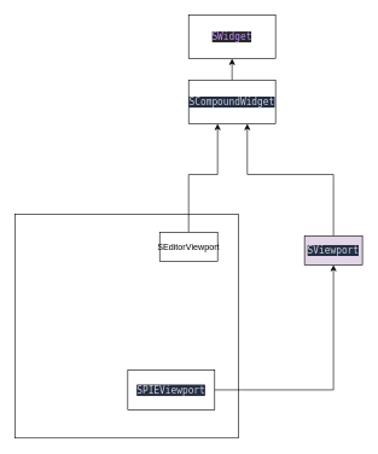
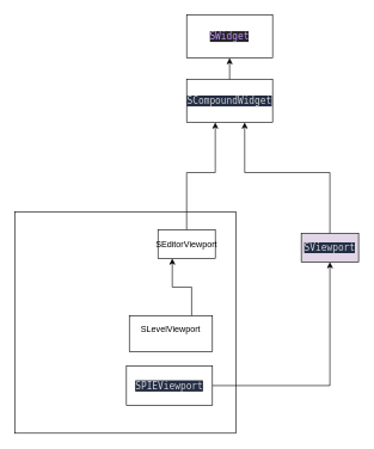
  <mxCell id="0" />
  <mxCell id="1" parent="0" />
  <mxCell id="2" value="" style="whiteSpace=wrap;html=1;aspect=fixed;rounded=0;" parent="1" vertex="1"><mxGeometry x="20" y="295" width="309" height="309" as="geometry" /></mxCell>
  <mxCell id="3" style="edgeStyle=orthogonalEdgeStyle;orthogonalLoop=1;jettySize=auto;html=1;exitX=0.5;exitY=0;exitDx=0;exitDy=0;rounded=0;" parent="1" source="4" edge="1"><mxGeometry relative="1" as="geometry"><mxPoint x="300" y="170" as="targetPoint" /><Array as="points"><mxPoint x="260" y="240" /><mxPoint x="300" y="240" /></Array></mxGeometry></mxCell>
  <mxCell id="4" value="SEditorViewport" style="rounded=0;" parent="1" vertex="1"><mxGeometry x="220" y="320" width="80" height="40" as="geometry" /></mxCell>
+ <mxCell id="5" style="edgeStyle=orthogonalEdgeStyle;orthogonalLoop=1;jettySize=auto;html=1;exitX=0.75;exitY=0;exitDx=0;exitDy=0;entryX=0.25;entryY=1;entryDx=0;entryDy=0;rounded=0;" parent="1" source="6" target="4" edge="1"><mxGeometry relative="1" as="geometry"><mxPoint x="290" y="360" as="targetPoint" /></mxGeometry></mxCell>
+ <mxCell id="6" value="SLevelViewport&#10;" style="rounded=0;" parent="1" vertex="1"><mxGeometry x="180" y="440" width="116" height="50" as="geometry" /></mxCell>
  <mxCell id="7" style="edgeStyle=orthogonalEdgeStyle;orthogonalLoop=1;jettySize=auto;html=1;exitX=0.5;exitY=0;exitDx=0;exitDy=0;rounded=0;" parent="1" source="8" edge="1"><mxGeometry relative="1" as="geometry"><mxPoint x="320" y="80" as="targetPoint" /></mxGeometry></mxCell>
  <mxCell id="8" value="&lt;pre style=&quot;background-color: #262626 ; color: #d0d0d0 ; font-family: &amp;#34;jetbrains mono&amp;#34; , monospace ; font-size: 9.8pt&quot;&gt;&lt;span style=&quot;background-color: #232e46&quot;&gt;SCompoundWidget&lt;/span&gt;&lt;/pre&gt;" style="whiteSpace=wrap;html=1;rounded=0;" parent="1" vertex="1"><mxGeometry x="260" y="110" width="120" height="60" as="geometry" /></mxCell>
  <mxCell id="9" style="edgeStyle=orthogonalEdgeStyle;orthogonalLoop=1;jettySize=auto;html=1;exitX=0.5;exitY=0;exitDx=0;exitDy=0;rounded=0;" parent="1" source="10" edge="1"><mxGeometry relative="1" as="geometry"><mxPoint x="380" y="310" as="sourcePoint" /><mxPoint x="341" y="170" as="targetPoint" /><Array as="points"><mxPoint x="460" y="240" /><mxPoint x="341" y="240" /></Array></mxGeometry></mxCell>
  <mxCell id="10" value="&lt;pre style=&quot;background-color: #262626 ; color: #d0d0d0 ; font-family: &amp;#34;jetbrains mono&amp;#34; , monospace ; font-size: 9.8pt&quot;&gt;&lt;span style=&quot;background-color: #232e46&quot;&gt;SViewport&lt;/span&gt;&lt;/pre&gt;" style="whiteSpace=wrap;html=1;rounded=0;fillColor=#e1d5e7;" parent="1" vertex="1"><mxGeometry x="420" y="325" width="80" height="40" as="geometry" /></mxCell>
  <mxCell id="11" value="&lt;pre style=&quot;background-color: #262626 ; color: #d0d0d0 ; font-family: &amp;#34;jetbrains mono&amp;#34; , monospace ; font-size: 9.8pt&quot;&gt;&lt;span style=&quot;color: #c191ff&quot;&gt;SWidget&lt;/span&gt;&lt;/pre&gt;" style="whiteSpace=wrap;html=1;rounded=0;" parent="1" vertex="1"><mxGeometry x="260" y="20" width="120" height="60" as="geometry" /></mxCell>
  <mxCell id="12" style="edgeStyle=orthogonalEdgeStyle;orthogonalLoop=1;jettySize=auto;html=1;exitX=1;exitY=0.5;exitDx=0;exitDy=0;rounded=0;" parent="1" source="13" target="10" edge="1"><mxGeometry relative="1" as="geometry"><mxPoint x="380" y="370" as="targetPoint" /></mxGeometry></mxCell>
  <mxCell id="13" value="&lt;pre style=&quot;background-color: #262626 ; color: #d0d0d0 ; font-family: &amp;#34;jetbrains mono&amp;#34; , monospace ; font-size: 9.8pt&quot;&gt;&lt;span style=&quot;background-color: #232e46&quot;&gt;SPIEViewport&lt;/span&gt;&lt;/pre&gt;" style="whiteSpace=wrap;html=1;rounded=0;" parent="1" vertex="1"><mxGeometry x="176" y="510" width="120" height="55" as="geometry" /></mxCell>
